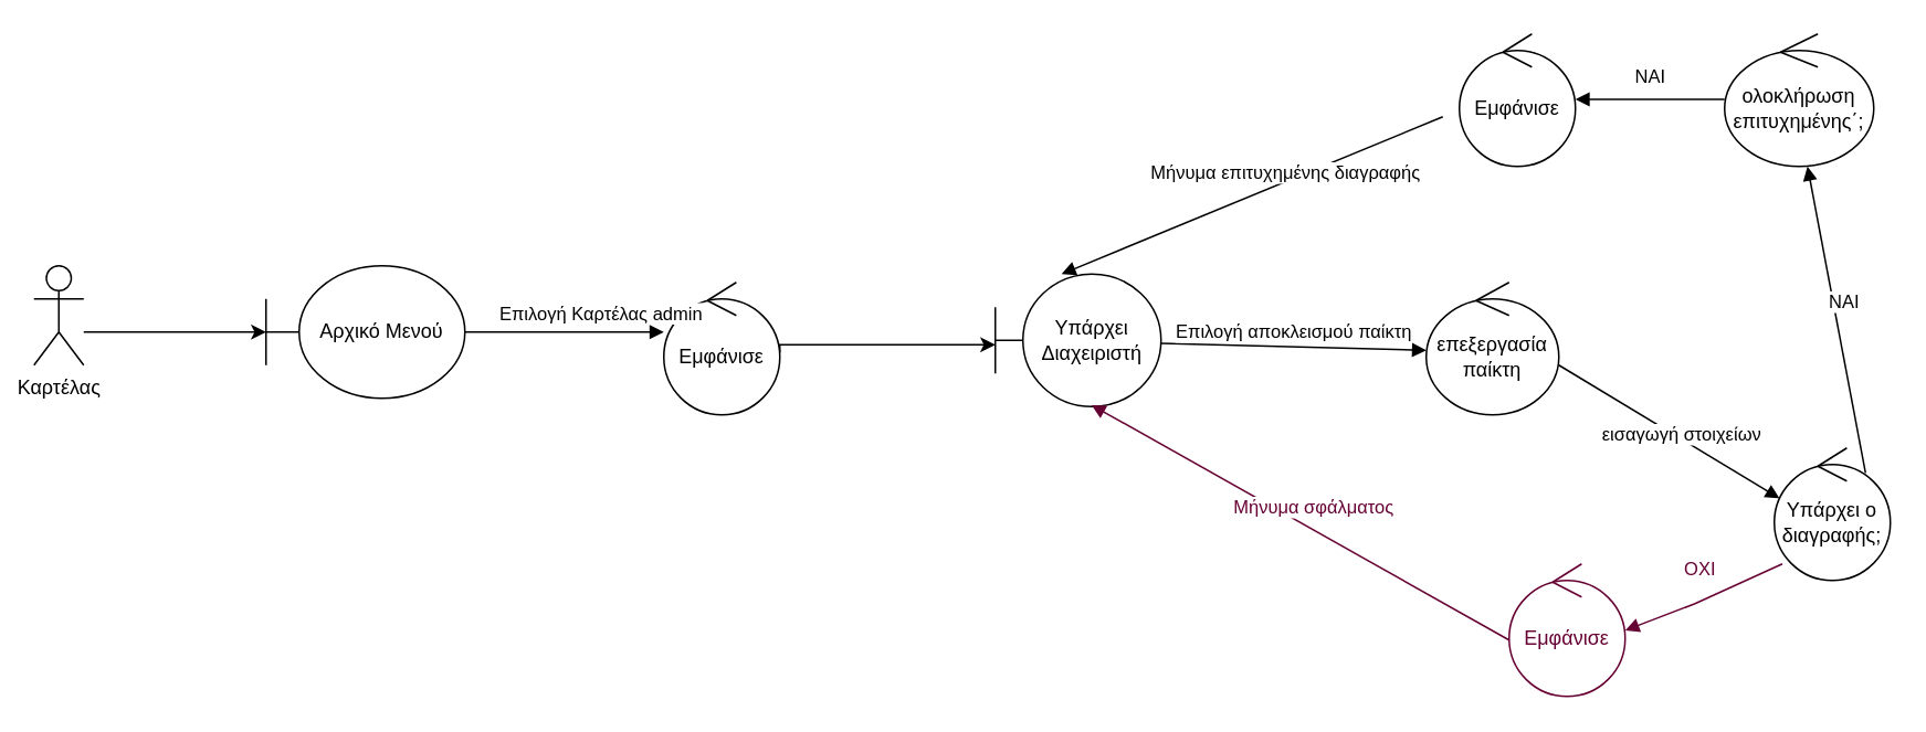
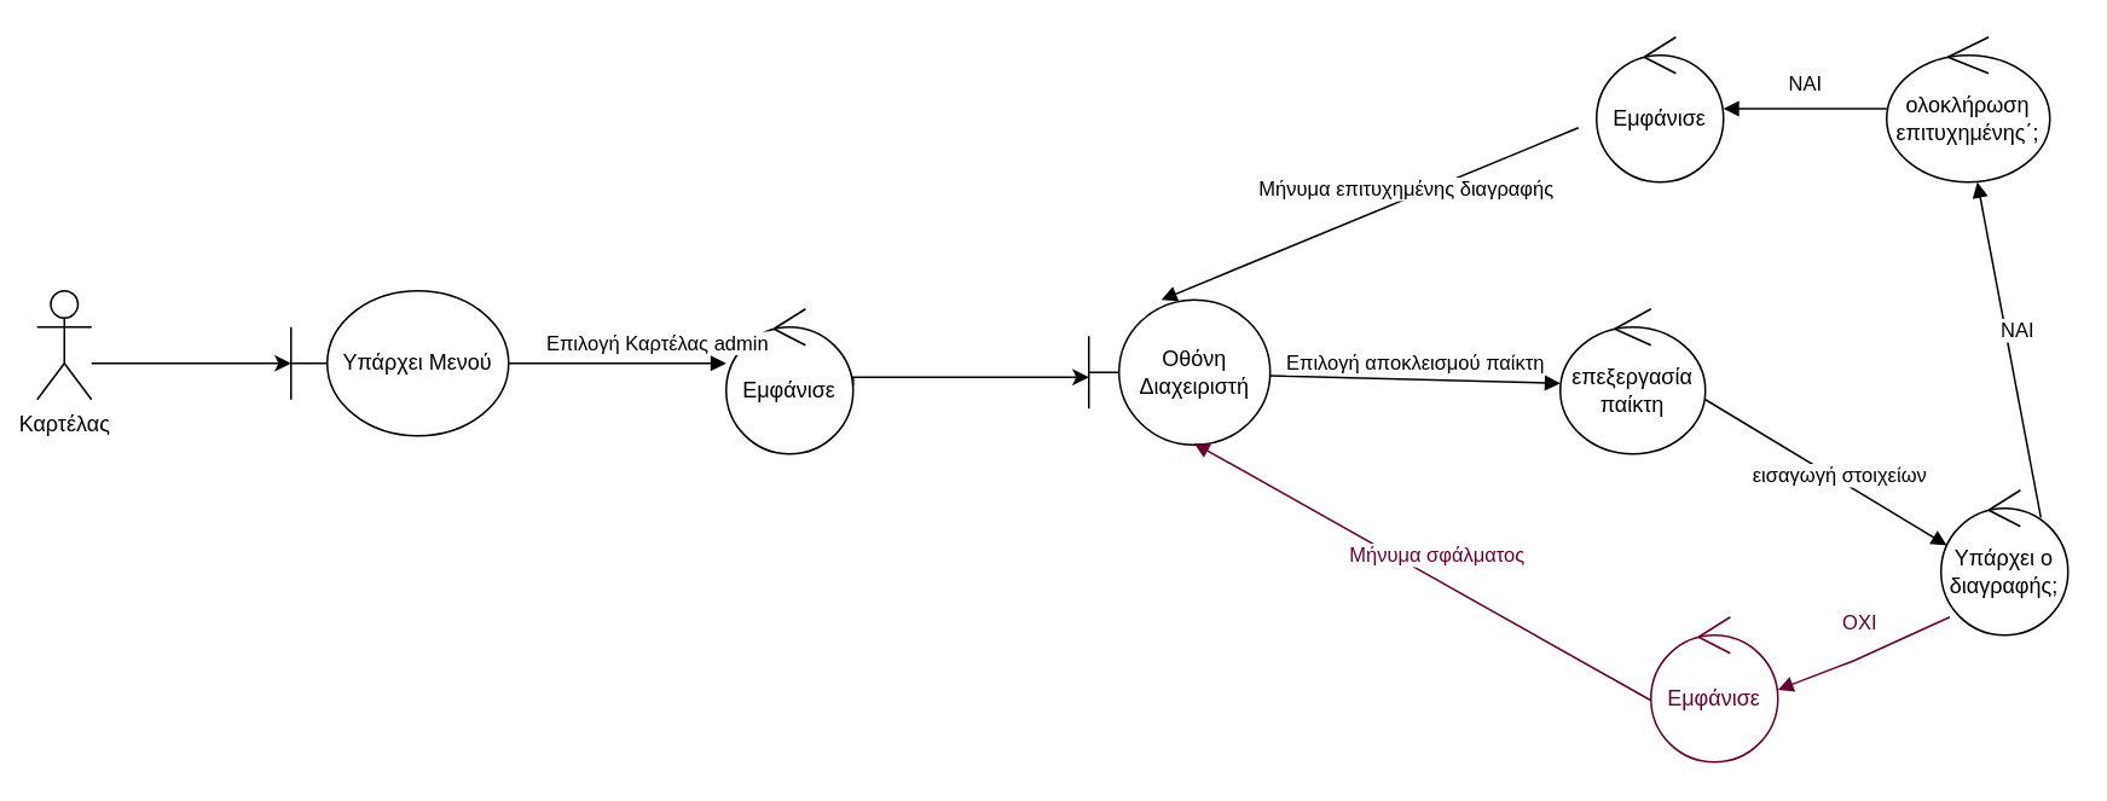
  <mxCell id="0" />
  <mxCell id="1" parent="0" />
  <mxCell id="2" value="Καρτέλας" style="shape=umlActor;verticalLabelPosition=bottom;verticalAlign=top;html=1;" vertex="1" parent="1"><mxGeometry x="20" y="160" width="30" height="60" as="geometry" /></mxCell>
- <mxCell id="3" value="Αρχικό Μενού" style="shape=umlBoundary;whiteSpace=wrap;html=1;" vertex="1" parent="1"><mxGeometry x="160" y="160" width="120" height="80" as="geometry" /></mxCell>
+ <mxCell id="3" value="Υπάρχει Μενού" style="shape=umlBoundary;whiteSpace=wrap;html=1;" vertex="1" parent="1"><mxGeometry x="160" y="160" width="120" height="80" as="geometry" /></mxCell>
  <mxCell id="4" value="Εμφάνισε" style="ellipse;shape=umlControl;whiteSpace=wrap;html=1;" vertex="1" parent="1"><mxGeometry x="400" y="170" width="70" height="80" as="geometry" /></mxCell>
  <mxCell id="5" value="Επιλογή Καρτέλας admin" style="html=1;verticalAlign=bottom;endArrow=block;rounded=0;exitX=1;exitY=0.5;exitDx=0;exitDy=0;exitPerimeter=0;entryX=0;entryY=0.375;entryDx=0;entryDy=0;entryPerimeter=0;" edge="1" parent="1" source="3" target="4"><mxGeometry x="0.371" y="3" width="80" relative="1" as="geometry"><mxPoint x="580" y="190" as="sourcePoint" /><mxPoint x="681.17" y="257.08" as="targetPoint" /><mxPoint y="1" as="offset" /></mxGeometry></mxCell>
  <mxCell id="6" style="edgeStyle=orthogonalEdgeStyle;rounded=0;orthogonalLoop=1;jettySize=auto;html=1;exitX=0.5;exitY=0.5;exitDx=0;exitDy=0;exitPerimeter=0;" edge="1" parent="1"><mxGeometry relative="1" as="geometry"><mxPoint x="160" y="200" as="targetPoint" /><mxPoint x="50" y="200" as="sourcePoint" /><Array as="points"><mxPoint x="160" y="200.05" /></Array></mxGeometry></mxCell>
  <mxCell id="7" style="edgeStyle=orthogonalEdgeStyle;rounded=0;orthogonalLoop=1;jettySize=auto;html=1;" edge="1" parent="1"><mxGeometry relative="1" as="geometry"><mxPoint x="600" y="207.64" as="targetPoint" /><mxPoint x="470" y="212.36" as="sourcePoint" /><Array as="points"><mxPoint x="470" y="207.64" /></Array></mxGeometry></mxCell>
- <mxCell id="8" value="Υπάρχει Διαχειριστή" style="shape=umlBoundary;whiteSpace=wrap;html=1;" vertex="1" parent="1"><mxGeometry x="600" y="165" width="100" height="80" as="geometry" /></mxCell>
+ <mxCell id="8" value="Οθόνη Διαχειριστή" style="shape=umlBoundary;whiteSpace=wrap;html=1;" vertex="1" parent="1"><mxGeometry x="600" y="165" width="100" height="80" as="geometry" /></mxCell>
  <mxCell id="9" value="Επιλογή αποκλεισμού παίκτη" style="html=1;verticalAlign=bottom;endArrow=block;rounded=0;exitX=0.93;exitY=0.125;exitDx=0;exitDy=0;exitPerimeter=0;entryX=0;entryY=0.513;entryDx=0;entryDy=0;entryPerimeter=0;" edge="1" parent="1"><mxGeometry width="80" relative="1" as="geometry"><mxPoint x="700" y="206.84" as="sourcePoint" /><mxPoint x="860" y="211.04" as="targetPoint" /></mxGeometry></mxCell>
  <mxCell id="10" value="επεξεργασία παίκτη" style="ellipse;shape=umlControl;whiteSpace=wrap;html=1;" vertex="1" parent="1"><mxGeometry x="860" y="170" width="80" height="80" as="geometry" /></mxCell>
  <mxCell id="11" value="" style="html=1;verticalAlign=bottom;endArrow=block;rounded=0;entryX=0.097;entryY=0.357;entryDx=0;entryDy=0;entryPerimeter=0;" edge="1" parent="1"><mxGeometry x="0.062" y="-3" width="80" relative="1" as="geometry"><mxPoint x="940.002" y="220.001" as="sourcePoint" /><mxPoint x="1073.18" y="300.45" as="targetPoint" /><mxPoint as="offset" /></mxGeometry></mxCell>
  <mxCell id="12" value="εισαγωγή στοιχείων" style="edgeLabel;html=1;align=center;verticalAlign=middle;resizable=0;points=[];" vertex="1" connectable="0" parent="11"><mxGeometry x="-0.277" y="3" relative="1" as="geometry"><mxPoint x="24" y="15" as="offset" /></mxGeometry></mxCell>
  <mxCell id="13" value="Υπάρχει ο διαγραφής;" style="ellipse;shape=umlControl;whiteSpace=wrap;html=1;" vertex="1" parent="1"><mxGeometry x="1070" y="270" width="70" height="80" as="geometry" /></mxCell>
  <mxCell id="14" value="ΝΑΙ" style="html=1;verticalAlign=bottom;endArrow=block;rounded=0;exitX=0.786;exitY=0.188;exitDx=0;exitDy=0;exitPerimeter=0;" edge="1" parent="1" source="13"><mxGeometry x="0.004" y="-5" width="80" relative="1" as="geometry"><mxPoint x="1263.97" y="333.04" as="sourcePoint" /><mxPoint x="1090" y="100" as="targetPoint" /><mxPoint as="offset" /></mxGeometry></mxCell>
  <mxCell id="15" value="ολοκλήρωση επιτυχημένης΄;" style="ellipse;shape=umlControl;whiteSpace=wrap;html=1;" vertex="1" parent="1"><mxGeometry x="1040" y="20" width="90" height="80" as="geometry" /></mxCell>
  <mxCell id="16" value="Μήνυμα επιτυχημένης διαγραφής" style="html=1;verticalAlign=bottom;endArrow=block;rounded=0;entryX=0.4;entryY=0;entryDx=0;entryDy=0;entryPerimeter=0;" edge="1" parent="1" target="8"><mxGeometry x="-0.168" y="4" width="80" relative="1" as="geometry"><mxPoint x="870" y="70" as="sourcePoint" /><mxPoint x="255" y="165" as="targetPoint" /><mxPoint as="offset" /><Array as="points" /></mxGeometry></mxCell>
  <mxCell id="17" value="ΟΧΙ" style="html=1;verticalAlign=bottom;endArrow=block;rounded=0;strokeColor=#660033;fontColor=#660033;exitX=0.038;exitY=0.825;exitDx=0;exitDy=0;exitPerimeter=0;" edge="1" parent="1"><mxGeometry x="-0.038" y="-10" width="80" relative="1" as="geometry"><mxPoint x="1074.82" y="340" as="sourcePoint" /><mxPoint x="979.997" y="380.157" as="targetPoint" /><mxPoint as="offset" /><Array as="points"><mxPoint x="1022.16" y="364" /></Array></mxGeometry></mxCell>
  <mxCell id="18" value="Εμφάνισε" style="ellipse;shape=umlControl;whiteSpace=wrap;html=1;strokeColor=#660033;fontColor=#660033;" vertex="1" parent="1"><mxGeometry x="910" y="340" width="70" height="80" as="geometry" /></mxCell>
  <mxCell id="19" value="Μήνυμα σφάλματος" style="html=1;verticalAlign=bottom;endArrow=block;rounded=0;entryX=0.58;entryY=0.988;entryDx=0;entryDy=0;entryPerimeter=0;fontColor=#660033;strokeColor=#660033;exitX=0.014;exitY=0.75;exitDx=0;exitDy=0;exitPerimeter=0;" edge="1" parent="1" target="8"><mxGeometry x="-0.045" y="-4" width="80" relative="1" as="geometry"><mxPoint x="910" y="386" as="sourcePoint" /><mxPoint x="531.02" y="483" as="targetPoint" /><mxPoint as="offset" /></mxGeometry></mxCell>
  <mxCell id="20" value="ΝΑΙ" style="html=1;verticalAlign=bottom;endArrow=block;rounded=0;" edge="1" parent="1"><mxGeometry x="0.004" y="-5" width="80" relative="1" as="geometry"><mxPoint x="1040" y="59.5" as="sourcePoint" /><mxPoint x="950" y="59.5" as="targetPoint" /><mxPoint as="offset" /><Array as="points"><mxPoint x="1030" y="59.5" /></Array></mxGeometry></mxCell>
  <mxCell id="21" value="Εμφάνισε" style="ellipse;shape=umlControl;whiteSpace=wrap;html=1;" vertex="1" parent="1"><mxGeometry x="880" y="20" width="70" height="80" as="geometry" /></mxCell>
